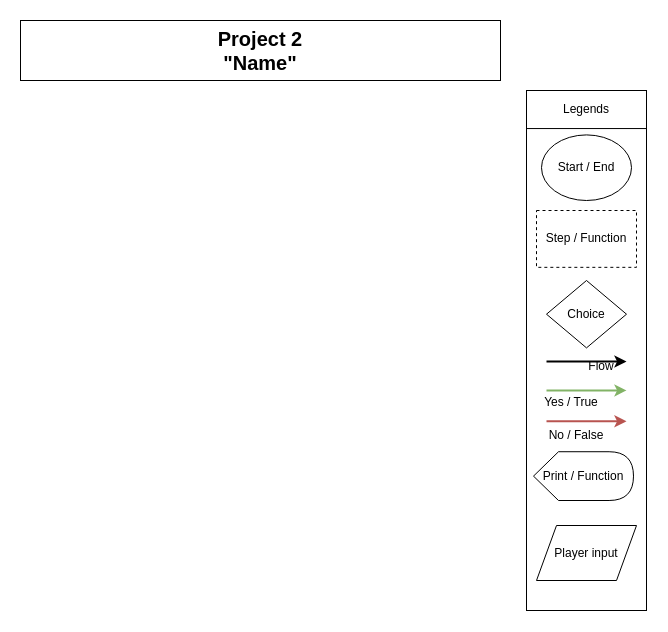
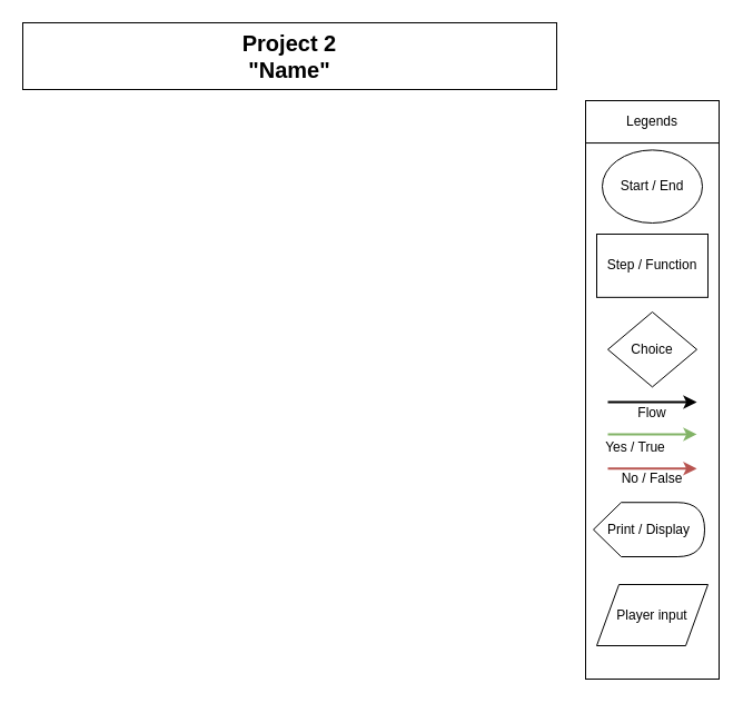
  <mxCell id="0" />
  <mxCell id="1" parent="0" />
  <mxCell id="2" value="" style="group" vertex="1" connectable="0" parent="1"><mxGeometry x="526" y="90" width="120" height="520" as="geometry" /></mxCell>
  <mxCell id="3" value="" style="group" vertex="1" connectable="0" parent="2"><mxGeometry width="120" height="520" as="geometry" /></mxCell>
  <mxCell id="4" value="" style="rounded=0;whiteSpace=wrap;html=1;" vertex="1" parent="3"><mxGeometry width="120" height="520" as="geometry" /></mxCell>
  <mxCell id="5" value="Start / End" style="ellipse;whiteSpace=wrap;html=1;" vertex="1" parent="3"><mxGeometry x="15" y="44.4" width="90" height="65.6" as="geometry" /></mxCell>
- <mxCell id="6" value="Step / Function" style="rounded=0;whiteSpace=wrap;html=1;dashed=1;" vertex="1" parent="3"><mxGeometry x="10" y="120.0" width="100" height="56.83" as="geometry" /></mxCell>
+ <mxCell id="6" value="Step / Function" style="rounded=0;whiteSpace=wrap;html=1;" vertex="1" parent="3"><mxGeometry x="10" y="120.0" width="100" height="56.83" as="geometry" /></mxCell>
  <mxCell id="7" value="Choice" style="rhombus;whiteSpace=wrap;html=1;" vertex="1" parent="3"><mxGeometry x="20" y="190.003" width="80" height="67.378" as="geometry" /></mxCell>
  <mxCell id="8" value="" style="endArrow=classic;html=1;strokeWidth=2;" edge="1" parent="3"><mxGeometry width="50" height="50" relative="1" as="geometry"><mxPoint x="20" y="270.988" as="sourcePoint" /><mxPoint x="100" y="270.988" as="targetPoint" /></mxGeometry></mxCell>
  <mxCell id="9" value="" style="endArrow=classic;html=1;strokeWidth=2;fillColor=#d5e8d4;strokeColor=#82b366;" edge="1" parent="3"><mxGeometry width="50" height="50" relative="1" as="geometry"><mxPoint x="20" y="299.89" as="sourcePoint" /><mxPoint x="100" y="299.89" as="targetPoint" /></mxGeometry></mxCell>
  <mxCell id="10" value="" style="endArrow=classic;html=1;strokeWidth=2;fillColor=#f8cecc;strokeColor=#b85450;" edge="1" parent="3"><mxGeometry width="50" height="50" relative="1" as="geometry"><mxPoint x="20" y="330.793" as="sourcePoint" /><mxPoint x="100" y="330.793" as="targetPoint" /></mxGeometry></mxCell>
- <mxCell id="11" value="Flow" style="text;html=1;strokeColor=none;fillColor=none;align=center;verticalAlign=middle;whiteSpace=wrap;rounded=0;" vertex="1" parent="3"><mxGeometry x="35" y="268" width="80" height="16.95" as="geometry" /></mxCell>
+ <mxCell id="11" value="Flow" style="text;html=1;strokeColor=none;fillColor=none;align=center;verticalAlign=middle;whiteSpace=wrap;rounded=0;" vertex="1" parent="3"><mxGeometry x="20" y="273" width="80" height="16.95" as="geometry" /></mxCell>
  <mxCell id="12" value="Yes / True" style="text;html=1;strokeColor=none;fillColor=none;align=center;verticalAlign=middle;whiteSpace=wrap;rounded=0;" vertex="1" parent="3"><mxGeometry x="5" y="300" width="80" height="23.84" as="geometry" /></mxCell>
- <mxCell id="13" value="No / False" style="text;html=1;strokeColor=none;fillColor=none;align=center;verticalAlign=middle;whiteSpace=wrap;rounded=0;" vertex="1" parent="3"><mxGeometry x="10" y="336" width="80" height="17.74" as="geometry" /></mxCell>
+ <mxCell id="13" value="No / False" style="text;html=1;strokeColor=none;fillColor=none;align=center;verticalAlign=middle;whiteSpace=wrap;rounded=0;" vertex="1" parent="3"><mxGeometry x="20" y="331" width="80" height="17.74" as="geometry" /></mxCell>
  <mxCell id="14" value="Legends" style="text;html=1;fillColor=none;align=center;verticalAlign=middle;whiteSpace=wrap;rounded=0;strokeColor=#000000;" vertex="1" parent="3"><mxGeometry width="120" height="38.049" as="geometry" /></mxCell>
- <mxCell id="15" value="Print / Function" style="shape=display;whiteSpace=wrap;html=1;strokeColor=#000000;" vertex="1" parent="3"><mxGeometry x="7" y="361.22" width="100" height="48.78" as="geometry" /></mxCell>
+ <mxCell id="15" value="Print / Display" style="shape=display;whiteSpace=wrap;html=1;strokeColor=#000000;" vertex="1" parent="3"><mxGeometry x="7" y="361.22" width="100" height="48.78" as="geometry" /></mxCell>
  <mxCell id="16" value="Player input" style="shape=parallelogram;perimeter=parallelogramPerimeter;whiteSpace=wrap;html=1;strokeColor=#000000;" vertex="1" parent="3"><mxGeometry x="10" y="435" width="100" height="55" as="geometry" /></mxCell>
  <mxCell id="17" value="&lt;b style=&quot;font-size: 20px&quot;&gt;Project 2&lt;br&gt;&quot;Name&quot;&lt;br&gt;&lt;/b&gt;" style="rounded=0;whiteSpace=wrap;html=1;" vertex="1" parent="1"><mxGeometry x="20" y="20" width="480" height="60" as="geometry" /></mxCell>
